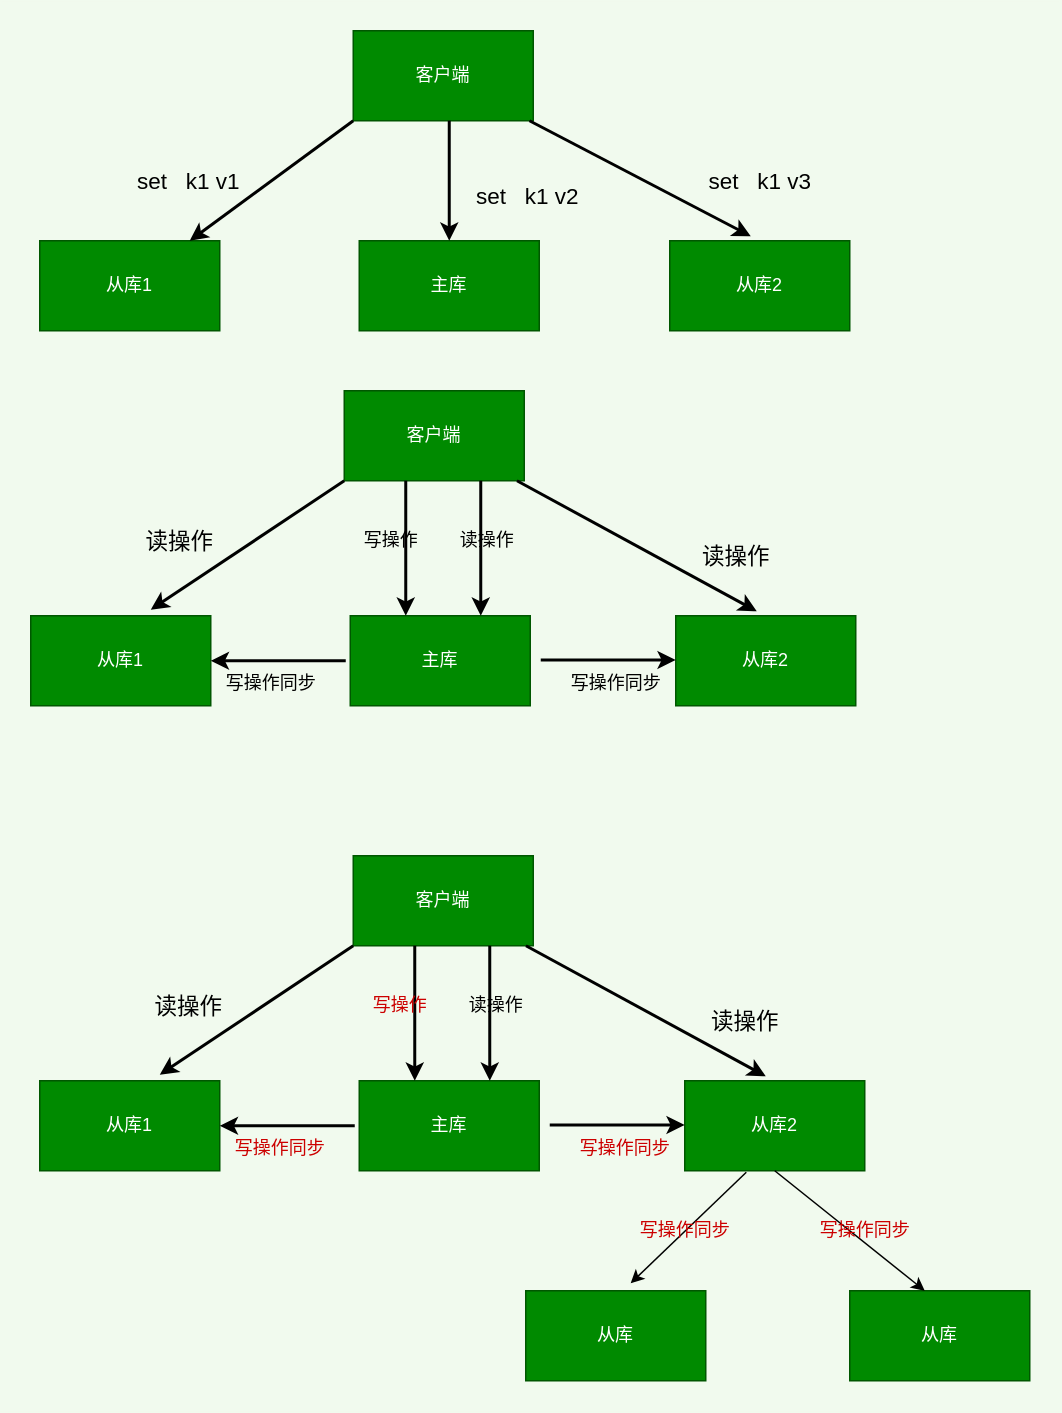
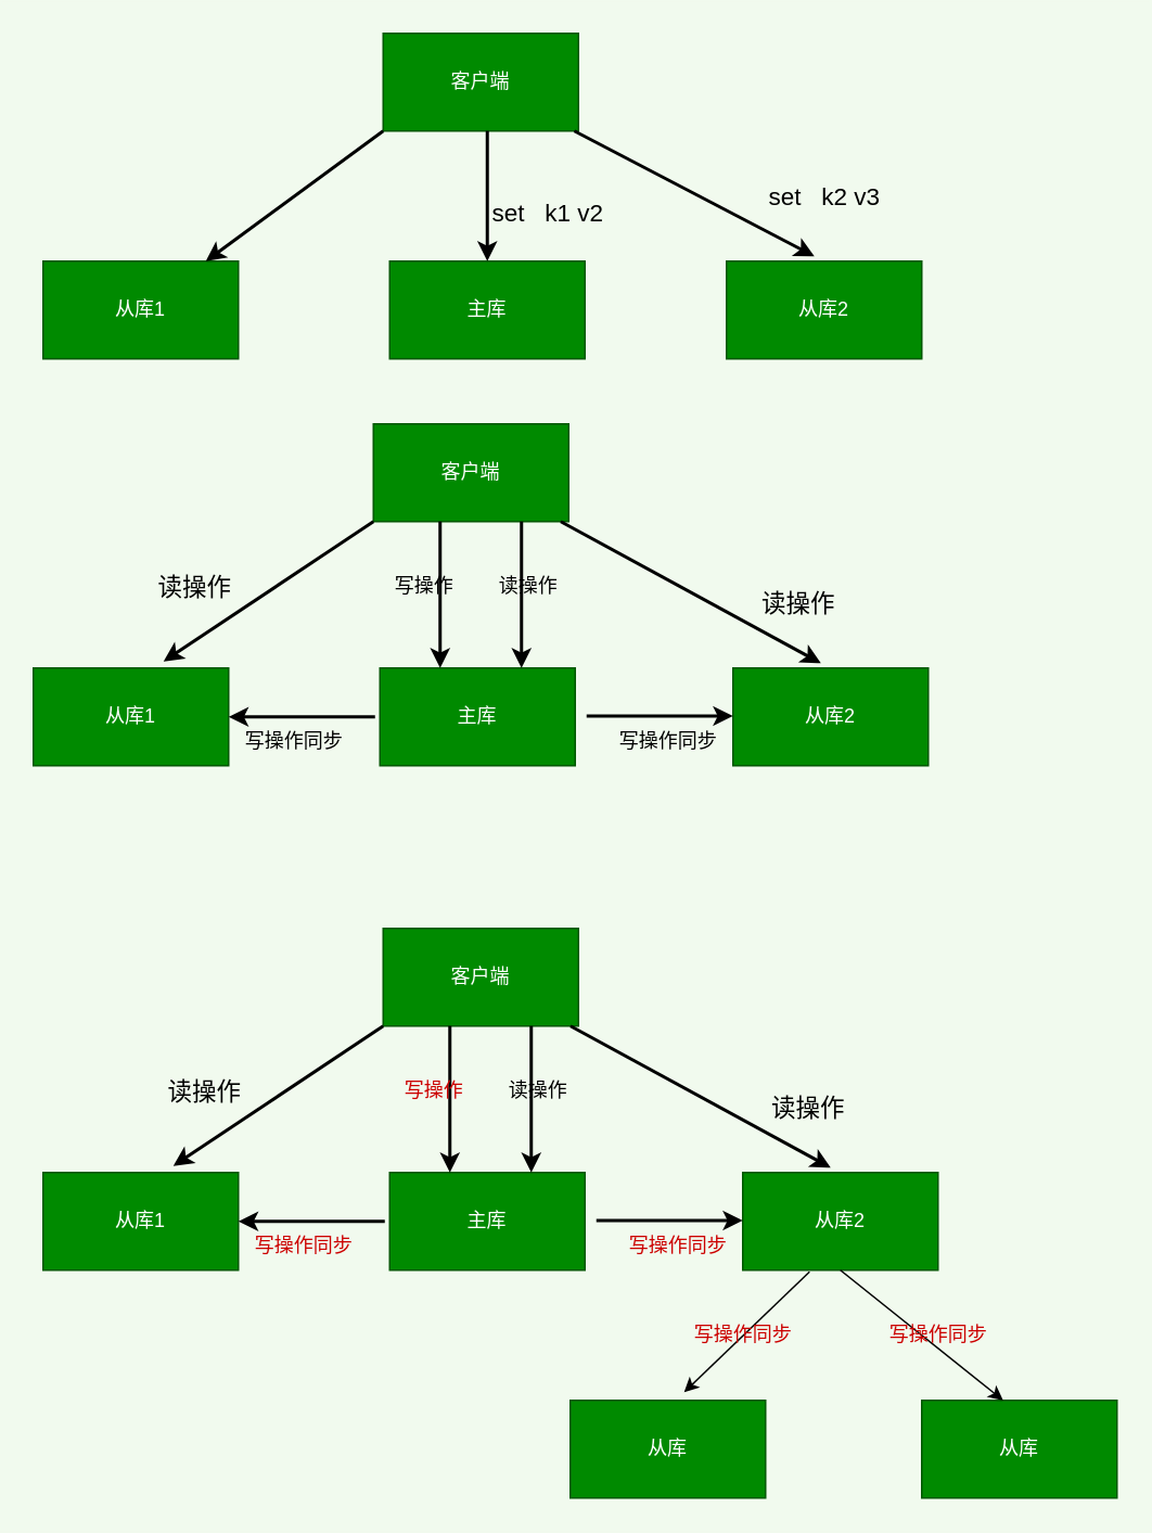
  <mxCell id="0" />
  <mxCell id="1" parent="0" />
  <mxCell id="2" value="客户端" style="rounded=0;whiteSpace=wrap;html=1;fillColor=#008a00;strokeColor=#005700;fontColor=#ffffff;" parent="1" vertex="1"><mxGeometry x="235" y="20" width="120" height="60" as="geometry" /></mxCell>
  <mxCell id="3" value="从库1" style="rounded=0;whiteSpace=wrap;html=1;fillColor=#008a00;strokeColor=#005700;fontColor=#ffffff;" parent="1" vertex="1"><mxGeometry x="26" y="160" width="120" height="60" as="geometry" /></mxCell>
  <mxCell id="4" value="主库" style="rounded=0;whiteSpace=wrap;html=1;fillColor=#008a00;strokeColor=#005700;fontColor=#ffffff;" parent="1" vertex="1"><mxGeometry x="239" y="160" width="120" height="60" as="geometry" /></mxCell>
  <mxCell id="5" value="从库2" style="rounded=0;whiteSpace=wrap;html=1;fillColor=#008a00;strokeColor=#005700;fontColor=#ffffff;" parent="1" vertex="1"><mxGeometry x="446" y="160" width="120" height="60" as="geometry" /></mxCell>
  <mxCell id="6" value="" style="endArrow=classic;html=1;strokeColor=#000000;strokeWidth=2;exitX=0;exitY=1;exitDx=0;exitDy=0;" parent="1" source="2" edge="1"><mxGeometry width="50" height="50" relative="1" as="geometry"><mxPoint x="205" y="120" as="sourcePoint" /><mxPoint x="126" y="160" as="targetPoint" /></mxGeometry></mxCell>
  <mxCell id="7" value="" style="endArrow=classic;html=1;strokeColor=#000000;strokeWidth=2;entryX=0.5;entryY=0;entryDx=0;entryDy=0;" parent="1" target="4" edge="1"><mxGeometry width="50" height="50" relative="1" as="geometry"><mxPoint x="299" y="80" as="sourcePoint" /><mxPoint x="325" y="120" as="targetPoint" /></mxGeometry></mxCell>
- <mxCell id="8" value="&lt;font color=&quot;#000000&quot; style=&quot;font-size: 15px&quot;&gt;set&amp;nbsp; &amp;nbsp;k1 v1&lt;/font&gt;" style="text;html=1;align=center;verticalAlign=middle;resizable=0;points=[];autosize=1;strokeColor=none;" parent="1" vertex="1"><mxGeometry x="85" y="110" width="80" height="20" as="geometry" /></mxCell>
- <mxCell id="9" value="&lt;font color=&quot;#000000&quot; style=&quot;font-size: 15px&quot;&gt;set&amp;nbsp; &amp;nbsp;k1 v2&lt;/font&gt;" style="text;html=1;align=center;verticalAlign=middle;resizable=0;points=[];autosize=1;strokeColor=none;" parent="1" vertex="1"><mxGeometry x="311" y="120" width="80" height="20" as="geometry" /></mxCell>
- <mxCell id="10" value="&lt;font color=&quot;#000000&quot; style=&quot;font-size: 15px&quot;&gt;set&amp;nbsp; &amp;nbsp;k1 v3&lt;br&gt;&lt;/font&gt;" style="text;html=1;align=center;verticalAlign=middle;resizable=0;points=[];autosize=1;strokeColor=none;" parent="1" vertex="1"><mxGeometry x="466" y="110" width="80" height="20" as="geometry" /></mxCell>
+ <mxCell id="9" value="&lt;font color=&quot;#000000&quot; style=&quot;font-size: 15px&quot;&gt;set&amp;nbsp; &amp;nbsp;k1 v2&lt;/font&gt;" style="text;html=1;align=center;verticalAlign=middle;resizable=0;points=[];autosize=1;strokeColor=none;" parent="1" vertex="1"><mxGeometry x="296" y="120" width="80" height="20" as="geometry" /></mxCell>
+ <mxCell id="10" value="&lt;font color=&quot;#000000&quot; style=&quot;font-size: 15px&quot;&gt;set&amp;nbsp; &amp;nbsp;k2 v3&lt;br&gt;&lt;/font&gt;" style="text;html=1;align=center;verticalAlign=middle;resizable=0;points=[];autosize=1;strokeColor=none;" parent="1" vertex="1"><mxGeometry x="466" y="110" width="80" height="20" as="geometry" /></mxCell>
  <mxCell id="11" value="" style="endArrow=classic;html=1;strokeColor=#000000;strokeWidth=2;entryX=0.45;entryY=-0.05;entryDx=0;entryDy=0;entryPerimeter=0;" parent="1" source="2" target="5" edge="1"><mxGeometry width="50" height="50" relative="1" as="geometry"><mxPoint x="355" y="100" as="sourcePoint" /><mxPoint x="425.711" y="50" as="targetPoint" /></mxGeometry></mxCell>
  <mxCell id="12" value="客户端" style="rounded=0;whiteSpace=wrap;html=1;fillColor=#008a00;strokeColor=#005700;fontColor=#ffffff;" parent="1" vertex="1"><mxGeometry x="229" y="260" width="120" height="60" as="geometry" /></mxCell>
  <mxCell id="13" value="从库1" style="rounded=0;whiteSpace=wrap;html=1;fillColor=#008a00;strokeColor=#005700;fontColor=#ffffff;" parent="1" vertex="1"><mxGeometry x="20" y="410" width="120" height="60" as="geometry" /></mxCell>
  <mxCell id="14" value="主库" style="rounded=0;whiteSpace=wrap;html=1;fillColor=#008a00;strokeColor=#005700;fontColor=#ffffff;" parent="1" vertex="1"><mxGeometry x="233" y="410" width="120" height="60" as="geometry" /></mxCell>
  <mxCell id="15" value="从库2" style="rounded=0;whiteSpace=wrap;html=1;fillColor=#008a00;strokeColor=#005700;fontColor=#ffffff;" parent="1" vertex="1"><mxGeometry x="450" y="410" width="120" height="60" as="geometry" /></mxCell>
  <mxCell id="16" value="" style="endArrow=classic;html=1;strokeColor=#000000;strokeWidth=2;exitX=0;exitY=1;exitDx=0;exitDy=0;entryX=0.667;entryY=-0.067;entryDx=0;entryDy=0;entryPerimeter=0;" parent="1" source="12" target="13" edge="1"><mxGeometry width="50" height="50" relative="1" as="geometry"><mxPoint x="199" y="360" as="sourcePoint" /><mxPoint x="110" y="400" as="targetPoint" /></mxGeometry></mxCell>
  <mxCell id="17" value="" style="endArrow=classic;html=1;strokeColor=#000000;strokeWidth=2;entryX=0.5;entryY=0;entryDx=0;entryDy=0;" parent="1" edge="1"><mxGeometry width="50" height="50" relative="1" as="geometry"><mxPoint x="270" y="320" as="sourcePoint" /><mxPoint x="270" y="410" as="targetPoint" /></mxGeometry></mxCell>
  <mxCell id="18" value="&lt;font color=&quot;#000000&quot;&gt;&lt;span style=&quot;font-size: 15px&quot;&gt;读操作&lt;/span&gt;&lt;/font&gt;" style="text;html=1;align=center;verticalAlign=middle;resizable=0;points=[];autosize=1;strokeColor=none;" parent="1" vertex="1"><mxGeometry x="89" y="350" width="60" height="20" as="geometry" /></mxCell>
  <mxCell id="19" value="&lt;font color=&quot;#000000&quot; style=&quot;font-size: 15px&quot;&gt;读操作&lt;br&gt;&lt;/font&gt;" style="text;html=1;align=center;verticalAlign=middle;resizable=0;points=[];autosize=1;strokeColor=none;" parent="1" vertex="1"><mxGeometry x="460" y="360" width="60" height="20" as="geometry" /></mxCell>
  <mxCell id="20" value="" style="endArrow=classic;html=1;strokeColor=#000000;strokeWidth=2;entryX=0.45;entryY=-0.05;entryDx=0;entryDy=0;entryPerimeter=0;" parent="1" source="12" target="15" edge="1"><mxGeometry width="50" height="50" relative="1" as="geometry"><mxPoint x="349" y="340" as="sourcePoint" /><mxPoint x="419.711" y="290" as="targetPoint" /></mxGeometry></mxCell>
  <mxCell id="21" value="" style="endArrow=classic;html=1;strokeColor=#000000;strokeWidth=2;entryX=0.5;entryY=0;entryDx=0;entryDy=0;" parent="1" edge="1"><mxGeometry width="50" height="50" relative="1" as="geometry"><mxPoint x="320" y="320" as="sourcePoint" /><mxPoint x="320" y="410" as="targetPoint" /></mxGeometry></mxCell>
  <mxCell id="22" value="&lt;font color=&quot;#000000&quot;&gt;写操作&lt;/font&gt;" style="text;html=1;align=center;verticalAlign=middle;resizable=0;points=[];autosize=1;strokeColor=none;" parent="1" vertex="1"><mxGeometry x="235" y="350" width="50" height="20" as="geometry" /></mxCell>
  <mxCell id="23" value="&lt;font color=&quot;#000000&quot;&gt;读操作&lt;/font&gt;" style="text;html=1;align=center;verticalAlign=middle;resizable=0;points=[];autosize=1;strokeColor=none;" parent="1" vertex="1"><mxGeometry x="299" y="350" width="50" height="20" as="geometry" /></mxCell>
  <mxCell id="24" value="" style="endArrow=classic;html=1;strokeColor=#000000;strokeWidth=2;entryX=1;entryY=0.5;entryDx=0;entryDy=0;" parent="1" target="13" edge="1"><mxGeometry width="50" height="50" relative="1" as="geometry"><mxPoint x="230" y="440" as="sourcePoint" /><mxPoint x="190" y="440" as="targetPoint" /></mxGeometry></mxCell>
  <mxCell id="25" value="" style="endArrow=classic;html=1;strokeColor=#000000;strokeWidth=2;entryX=1;entryY=0.5;entryDx=0;entryDy=0;" parent="1" edge="1"><mxGeometry width="50" height="50" relative="1" as="geometry"><mxPoint x="360" y="439.5" as="sourcePoint" /><mxPoint x="450" y="439.5" as="targetPoint" /></mxGeometry></mxCell>
  <mxCell id="26" value="&lt;font color=&quot;#000000&quot;&gt;写操作同步&lt;/font&gt;" style="text;html=1;align=center;verticalAlign=middle;resizable=0;points=[];autosize=1;strokeColor=none;" parent="1" vertex="1"><mxGeometry x="140" y="445" width="80" height="20" as="geometry" /></mxCell>
  <mxCell id="27" value="&lt;font color=&quot;#000000&quot;&gt;写操作同步&lt;/font&gt;" style="text;html=1;align=center;verticalAlign=middle;resizable=0;points=[];autosize=1;strokeColor=none;" parent="1" vertex="1"><mxGeometry x="370" y="445" width="80" height="20" as="geometry" /></mxCell>
  <mxCell id="28" value="客户端" style="rounded=0;whiteSpace=wrap;html=1;fillColor=#008a00;strokeColor=#005700;fontColor=#ffffff;" vertex="1" parent="1"><mxGeometry x="235" y="570" width="120" height="60" as="geometry" /></mxCell>
  <mxCell id="29" value="从库1" style="rounded=0;whiteSpace=wrap;html=1;fillColor=#008a00;strokeColor=#005700;fontColor=#ffffff;" vertex="1" parent="1"><mxGeometry x="26" y="720" width="120" height="60" as="geometry" /></mxCell>
  <mxCell id="30" value="主库" style="rounded=0;whiteSpace=wrap;html=1;fillColor=#008a00;strokeColor=#005700;fontColor=#ffffff;" vertex="1" parent="1"><mxGeometry x="239" y="720" width="120" height="60" as="geometry" /></mxCell>
  <mxCell id="31" value="从库2" style="rounded=0;whiteSpace=wrap;html=1;fillColor=#008a00;strokeColor=#005700;fontColor=#ffffff;" vertex="1" parent="1"><mxGeometry x="456" y="720" width="120" height="60" as="geometry" /></mxCell>
  <mxCell id="32" value="" style="endArrow=classic;html=1;strokeColor=#000000;strokeWidth=2;exitX=0;exitY=1;exitDx=0;exitDy=0;entryX=0.667;entryY=-0.067;entryDx=0;entryDy=0;entryPerimeter=0;" edge="1" parent="1" source="28" target="29"><mxGeometry width="50" height="50" relative="1" as="geometry"><mxPoint x="205" y="670" as="sourcePoint" /><mxPoint x="116" y="710" as="targetPoint" /></mxGeometry></mxCell>
  <mxCell id="33" value="" style="endArrow=classic;html=1;strokeColor=#000000;strokeWidth=2;entryX=0.5;entryY=0;entryDx=0;entryDy=0;" edge="1" parent="1"><mxGeometry width="50" height="50" relative="1" as="geometry"><mxPoint x="276" y="630" as="sourcePoint" /><mxPoint x="276" y="720" as="targetPoint" /></mxGeometry></mxCell>
  <mxCell id="34" value="&lt;font color=&quot;#000000&quot;&gt;&lt;span style=&quot;font-size: 15px&quot;&gt;读操作&lt;/span&gt;&lt;/font&gt;" style="text;html=1;align=center;verticalAlign=middle;resizable=0;points=[];autosize=1;strokeColor=none;" vertex="1" parent="1"><mxGeometry x="95" y="660" width="60" height="20" as="geometry" /></mxCell>
  <mxCell id="35" value="&lt;font color=&quot;#000000&quot; style=&quot;font-size: 15px&quot;&gt;读操作&lt;br&gt;&lt;/font&gt;" style="text;html=1;align=center;verticalAlign=middle;resizable=0;points=[];autosize=1;strokeColor=none;" vertex="1" parent="1"><mxGeometry x="466" y="670" width="60" height="20" as="geometry" /></mxCell>
  <mxCell id="36" value="" style="endArrow=classic;html=1;strokeColor=#000000;strokeWidth=2;entryX=0.45;entryY=-0.05;entryDx=0;entryDy=0;entryPerimeter=0;" edge="1" parent="1" source="28" target="31"><mxGeometry width="50" height="50" relative="1" as="geometry"><mxPoint x="355" y="650" as="sourcePoint" /><mxPoint x="425.711" y="600" as="targetPoint" /></mxGeometry></mxCell>
  <mxCell id="37" value="" style="endArrow=classic;html=1;strokeColor=#000000;strokeWidth=2;entryX=0.5;entryY=0;entryDx=0;entryDy=0;" edge="1" parent="1"><mxGeometry width="50" height="50" relative="1" as="geometry"><mxPoint x="326" y="630" as="sourcePoint" /><mxPoint x="326" y="720" as="targetPoint" /></mxGeometry></mxCell>
  <mxCell id="38" value="&lt;font&gt;写操作&lt;/font&gt;" style="text;html=1;align=center;verticalAlign=middle;resizable=0;points=[];autosize=1;strokeColor=none;fontColor=#CC0000;" vertex="1" parent="1"><mxGeometry x="241" y="660" width="50" height="20" as="geometry" /></mxCell>
  <mxCell id="39" value="&lt;font color=&quot;#000000&quot;&gt;读操作&lt;/font&gt;" style="text;html=1;align=center;verticalAlign=middle;resizable=0;points=[];autosize=1;strokeColor=none;" vertex="1" parent="1"><mxGeometry x="305" y="660" width="50" height="20" as="geometry" /></mxCell>
  <mxCell id="40" value="" style="endArrow=classic;html=1;strokeColor=#000000;strokeWidth=2;entryX=1;entryY=0.5;entryDx=0;entryDy=0;" edge="1" parent="1" target="29"><mxGeometry width="50" height="50" relative="1" as="geometry"><mxPoint x="236" y="750" as="sourcePoint" /><mxPoint x="196" y="750" as="targetPoint" /></mxGeometry></mxCell>
  <mxCell id="41" value="" style="endArrow=classic;html=1;strokeColor=#000000;strokeWidth=2;entryX=1;entryY=0.5;entryDx=0;entryDy=0;" edge="1" parent="1"><mxGeometry width="50" height="50" relative="1" as="geometry"><mxPoint x="366" y="749.5" as="sourcePoint" /><mxPoint x="456" y="749.5" as="targetPoint" /></mxGeometry></mxCell>
  <mxCell id="42" value="&lt;font&gt;写操作同步&lt;/font&gt;" style="text;html=1;align=center;verticalAlign=middle;resizable=0;points=[];autosize=1;strokeColor=none;fontColor=#CC0000;" vertex="1" parent="1"><mxGeometry x="146" y="755" width="80" height="20" as="geometry" /></mxCell>
  <mxCell id="43" value="&lt;font&gt;写操作同步&lt;/font&gt;" style="text;html=1;align=center;verticalAlign=middle;resizable=0;points=[];autosize=1;strokeColor=none;fontColor=#CC0000;" vertex="1" parent="1"><mxGeometry x="376" y="755" width="80" height="20" as="geometry" /></mxCell>
  <mxCell id="44" value="从库" style="rounded=0;whiteSpace=wrap;html=1;fillColor=#008a00;strokeColor=#005700;fontColor=#ffffff;" vertex="1" parent="1"><mxGeometry x="350" y="860" width="120" height="60" as="geometry" /></mxCell>
  <mxCell id="45" value="从库" style="rounded=0;whiteSpace=wrap;html=1;fillColor=#008a00;strokeColor=#005700;fontColor=#ffffff;" vertex="1" parent="1"><mxGeometry x="566" y="860" width="120" height="60" as="geometry" /></mxCell>
  <mxCell id="46" value="" style="endArrow=classic;html=1;entryX=0.583;entryY=-0.083;entryDx=0;entryDy=0;entryPerimeter=0;exitX=0.342;exitY=1.017;exitDx=0;exitDy=0;exitPerimeter=0;strokeColor=#000000;" edge="1" parent="1" source="31" target="44"><mxGeometry width="50" height="50" relative="1" as="geometry"><mxPoint x="436" y="860" as="sourcePoint" /><mxPoint x="486" y="810" as="targetPoint" /></mxGeometry></mxCell>
  <mxCell id="47" value="" style="endArrow=classic;html=1;entryX=0.583;entryY=-0.083;entryDx=0;entryDy=0;entryPerimeter=0;exitX=0.5;exitY=1;exitDx=0;exitDy=0;strokeColor=#000000;" edge="1" parent="1" source="31"><mxGeometry width="50" height="50" relative="1" as="geometry"><mxPoint x="693.08" y="786" as="sourcePoint" /><mxPoint x="616" y="860" as="targetPoint" /></mxGeometry></mxCell>
  <mxCell id="48" value="&lt;font&gt;写操作同步&lt;/font&gt;" style="text;html=1;align=center;verticalAlign=middle;resizable=0;points=[];autosize=1;strokeColor=none;fontColor=#CC0000;" vertex="1" parent="1"><mxGeometry x="416" y="810" width="80" height="20" as="geometry" /></mxCell>
  <mxCell id="49" value="&lt;font&gt;写操作同步&lt;/font&gt;" style="text;html=1;align=center;verticalAlign=middle;resizable=0;points=[];autosize=1;strokeColor=none;fontColor=#CC0000;" vertex="1" parent="1"><mxGeometry x="536" y="810" width="80" height="20" as="geometry" /></mxCell>
